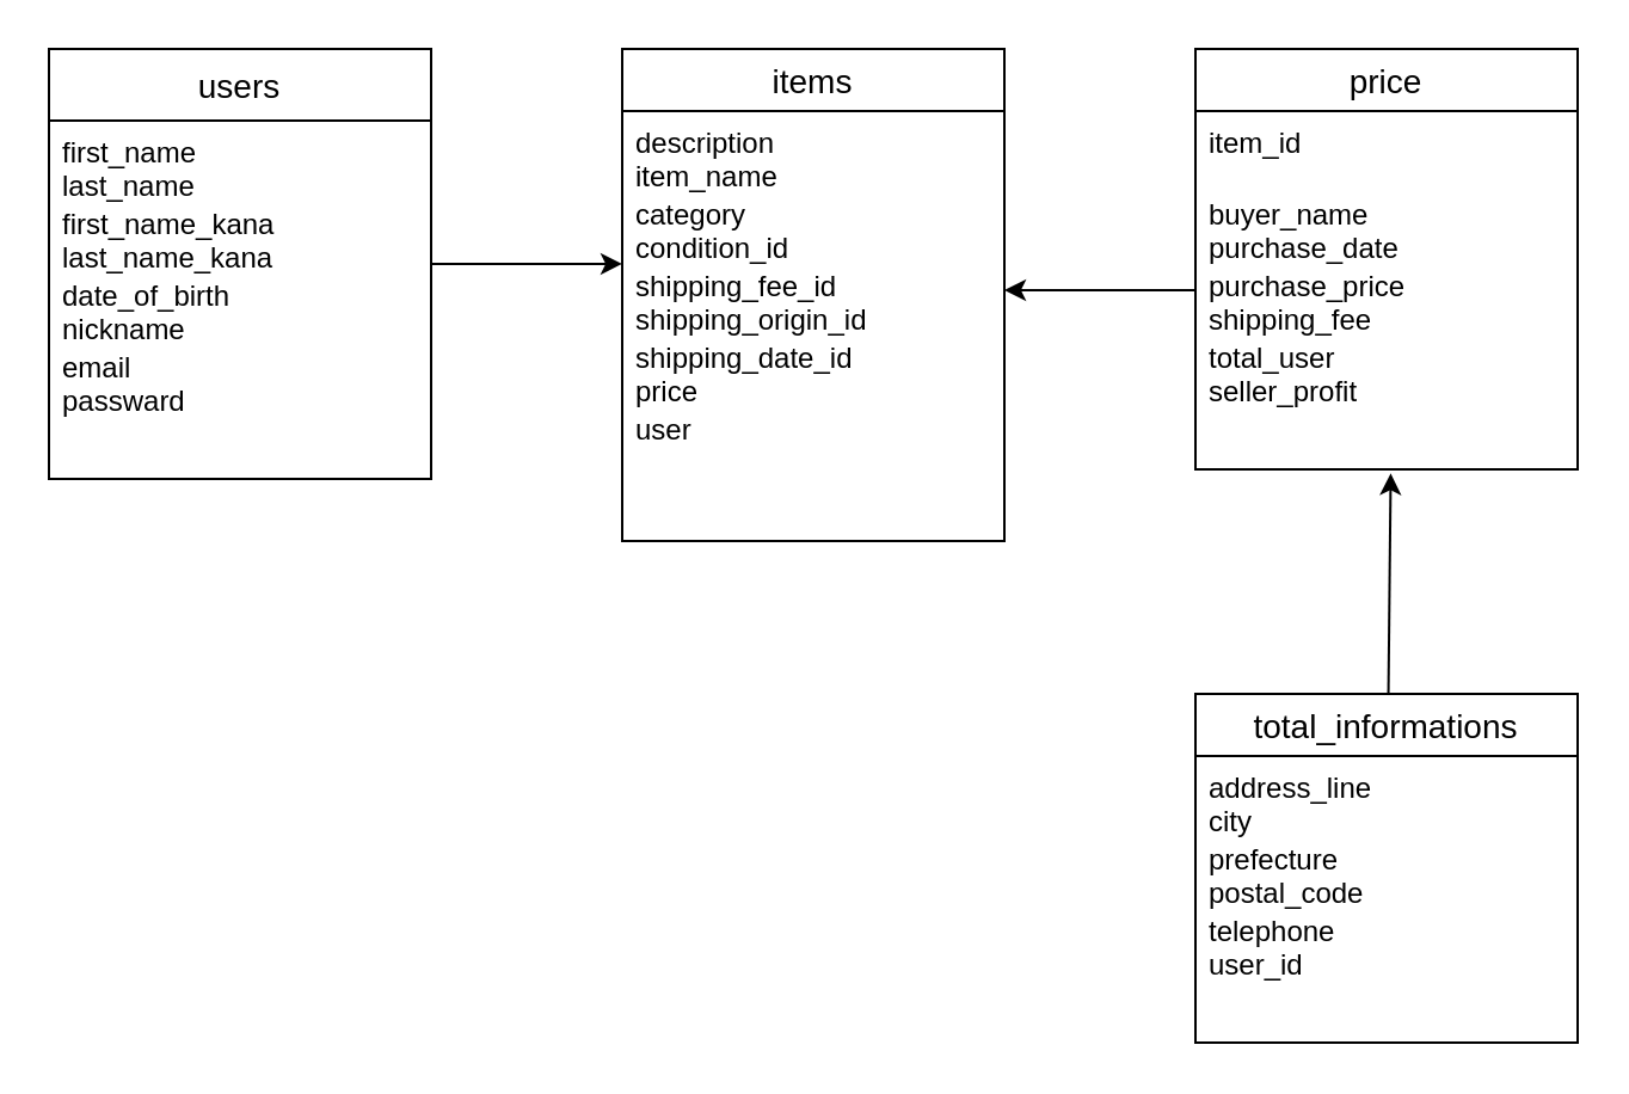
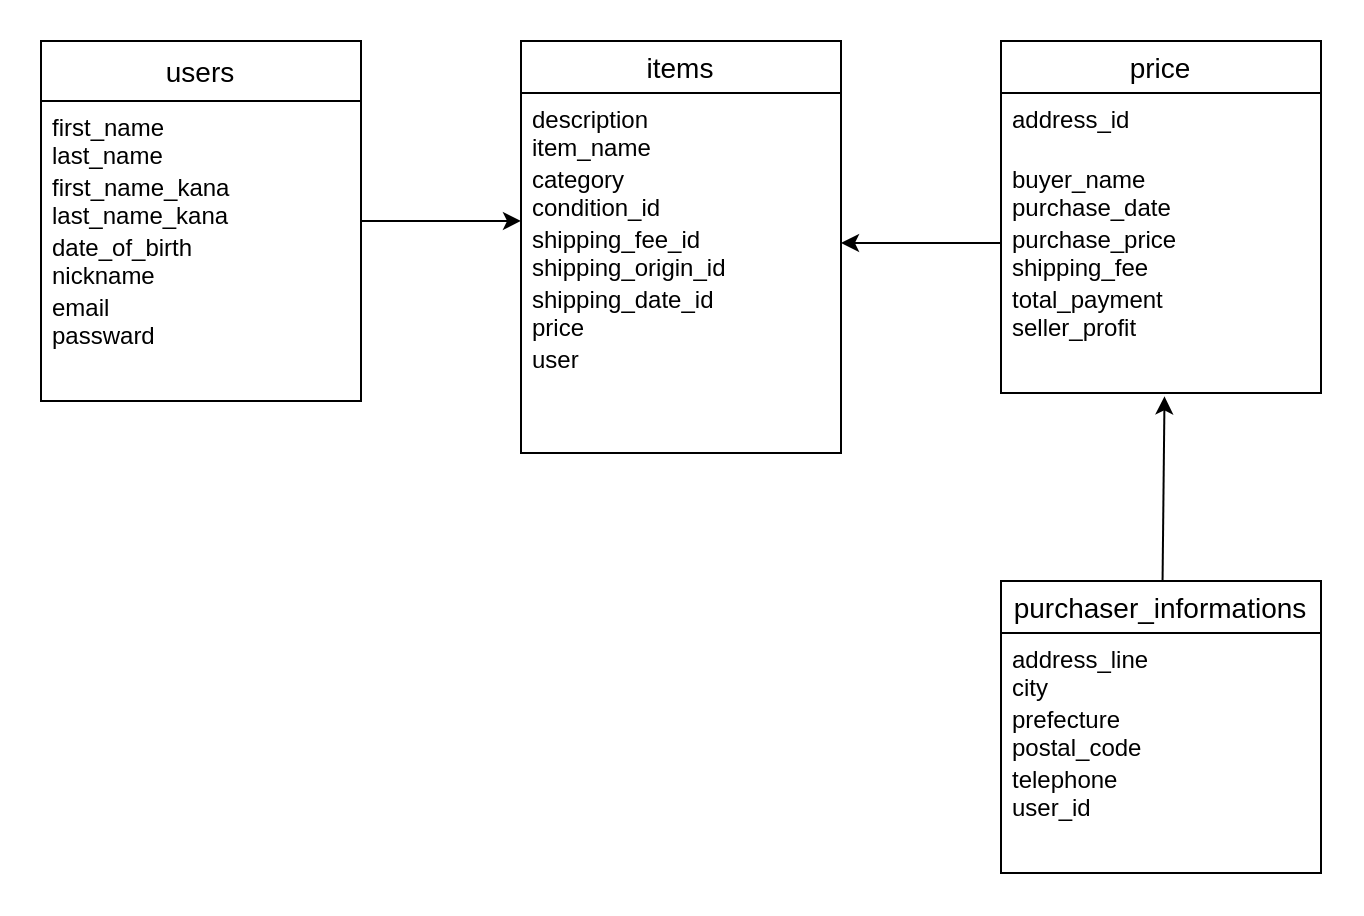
  <mxCell id="0" />
  <mxCell id="1" parent="0" />
  <mxCell id="2" value="" style="edgeStyle=none;html=1;rounded=0;" parent="1" edge="1"><mxGeometry relative="1" as="geometry"><mxPoint x="70" y="346" as="sourcePoint" /><mxPoint x="70" y="346" as="targetPoint" /></mxGeometry></mxCell>
  <mxCell id="3" style="html=1;entryX=0;entryY=0.133;entryDx=0;entryDy=0;entryPerimeter=0;" edge="1" parent="1" source="4" target="13"><mxGeometry relative="1" as="geometry" /></mxCell>
  <mxCell id="4" value="users" style="swimlane;fontStyle=0;childLayout=stackLayout;horizontal=1;startSize=30;horizontalStack=0;resizeParent=1;resizeParentMax=0;resizeLast=0;collapsible=1;marginBottom=0;align=center;fontSize=14;rounded=0;" vertex="1" parent="1"><mxGeometry x="20" y="20" width="160" height="180" as="geometry" /></mxCell>
  <mxCell id="5" value="first_name&#10;last_name&#10;first_name(kana)&#10;last_name(kana)&#10;" style="text;strokeColor=none;fillColor=none;spacingLeft=4;spacingRight=4;overflow=hidden;rotatable=0;points=[[0,0.5],[1,0.5]];portConstraint=eastwest;fontSize=12;rounded=0;" vertex="1" parent="4"><mxGeometry y="30" width="160" height="30" as="geometry" /></mxCell>
  <mxCell id="6" value="first_name_kana&#10;last_name_kana" style="text;strokeColor=none;fillColor=none;spacingLeft=4;spacingRight=4;overflow=hidden;rotatable=0;points=[[0,0.5],[1,0.5]];portConstraint=eastwest;fontSize=12;rounded=0;" vertex="1" parent="4"><mxGeometry y="60" width="160" height="30" as="geometry" /></mxCell>
  <mxCell id="7" value="date_of_birth&#10;nickname&#10;email&#10;passward" style="text;strokeColor=none;fillColor=none;spacingLeft=4;spacingRight=4;overflow=hidden;rotatable=0;points=[[0,0.5],[1,0.5]];portConstraint=eastwest;fontSize=12;rounded=0;" vertex="1" parent="4"><mxGeometry y="90" width="160" height="30" as="geometry" /></mxCell>
  <mxCell id="8" value="email&#10;passward" style="text;strokeColor=none;fillColor=none;spacingLeft=4;spacingRight=4;overflow=hidden;rotatable=0;points=[[0,0.5],[1,0.5]];portConstraint=eastwest;fontSize=12;rounded=0;" vertex="1" parent="4"><mxGeometry y="120" width="160" height="30" as="geometry" /></mxCell>
  <mxCell id="9" style="text;strokeColor=none;fillColor=none;spacingLeft=4;spacingRight=4;overflow=hidden;rotatable=0;points=[[0,0.5],[1,0.5]];portConstraint=eastwest;fontSize=12;rounded=0;" vertex="1" parent="4"><mxGeometry y="150" width="160" height="30" as="geometry" /></mxCell>
  <mxCell id="10" value="items" style="swimlane;fontStyle=0;childLayout=stackLayout;horizontal=1;startSize=26;horizontalStack=0;resizeParent=1;resizeParentMax=0;resizeLast=0;collapsible=1;marginBottom=0;align=center;fontSize=14;" vertex="1" parent="1"><mxGeometry x="260" y="20" width="160" height="206" as="geometry" /></mxCell>
  <mxCell id="11" value="description&#10;item_name&#10;" style="text;strokeColor=none;fillColor=none;spacingLeft=4;spacingRight=4;overflow=hidden;rotatable=0;points=[[0,0.5],[1,0.5]];portConstraint=eastwest;fontSize=12;" vertex="1" parent="10"><mxGeometry y="26" width="160" height="30" as="geometry" /></mxCell>
  <mxCell id="12" value="category&#10;condition_id" style="text;strokeColor=none;fillColor=none;spacingLeft=4;spacingRight=4;overflow=hidden;rotatable=0;points=[[0,0.5],[1,0.5]];portConstraint=eastwest;fontSize=12;" vertex="1" parent="10"><mxGeometry y="56" width="160" height="30" as="geometry" /></mxCell>
  <mxCell id="13" value="shipping_fee_id&#10;shipping_origin_id&#10;shipping_date_id&#10;price&#10;sales_profit" style="text;strokeColor=none;fillColor=none;spacingLeft=4;spacingRight=4;overflow=hidden;rotatable=0;points=[[0,0.5],[1,0.5]];portConstraint=eastwest;fontSize=12;" vertex="1" parent="10"><mxGeometry y="86" width="160" height="30" as="geometry" /></mxCell>
  <mxCell id="14" value="shipping_date_id&#10;price&#10;sales_profit" style="text;strokeColor=none;fillColor=none;spacingLeft=4;spacingRight=4;overflow=hidden;rotatable=0;points=[[0,0.5],[1,0.5]];portConstraint=eastwest;fontSize=12;" vertex="1" parent="10"><mxGeometry y="116" width="160" height="30" as="geometry" /></mxCell>
  <mxCell id="15" value="user" style="text;strokeColor=none;fillColor=none;spacingLeft=4;spacingRight=4;overflow=hidden;rotatable=0;points=[[0,0.5],[1,0.5]];portConstraint=eastwest;fontSize=12;" vertex="1" parent="10"><mxGeometry y="146" width="160" height="30" as="geometry" /></mxCell>
  <mxCell id="16" style="text;strokeColor=none;fillColor=none;spacingLeft=4;spacingRight=4;overflow=hidden;rotatable=0;points=[[0,0.5],[1,0.5]];portConstraint=eastwest;fontSize=12;" vertex="1" parent="10"><mxGeometry y="176" width="160" height="30" as="geometry" /></mxCell>
  <mxCell id="17" value="price" style="swimlane;fontStyle=0;childLayout=stackLayout;horizontal=1;startSize=26;horizontalStack=0;resizeParent=1;resizeParentMax=0;resizeLast=0;collapsible=1;marginBottom=0;align=center;fontSize=14;" vertex="1" parent="1"><mxGeometry x="500" y="20" width="160" height="176" as="geometry" /></mxCell>
- <mxCell id="18" value="item_id" style="text;strokeColor=none;fillColor=none;spacingLeft=4;spacingRight=4;overflow=hidden;rotatable=0;points=[[0,0.5],[1,0.5]];portConstraint=eastwest;fontSize=12;" vertex="1" parent="17"><mxGeometry y="26" width="160" height="30" as="geometry" /></mxCell>
+ <mxCell id="18" value="address_id" style="text;strokeColor=none;fillColor=none;spacingLeft=4;spacingRight=4;overflow=hidden;rotatable=0;points=[[0,0.5],[1,0.5]];portConstraint=eastwest;fontSize=12;" vertex="1" parent="17"><mxGeometry y="26" width="160" height="30" as="geometry" /></mxCell>
  <mxCell id="19" value="buyer_name&#10;purchase_date&#10;" style="text;strokeColor=none;fillColor=none;spacingLeft=4;spacingRight=4;overflow=hidden;rotatable=0;points=[[0,0.5],[1,0.5]];portConstraint=eastwest;fontSize=12;" vertex="1" parent="17"><mxGeometry y="56" width="160" height="30" as="geometry" /></mxCell>
  <mxCell id="20" value="purchase_price&#10;shipping_fee&#10;total_payment&#10;seller_profit" style="text;strokeColor=none;fillColor=none;spacingLeft=4;spacingRight=4;overflow=hidden;rotatable=0;points=[[0,0.5],[1,0.5]];portConstraint=eastwest;fontSize=12;" vertex="1" parent="17"><mxGeometry y="86" width="160" height="30" as="geometry" /></mxCell>
- <mxCell id="21" value="total_user&#10;seller_profit&#10;" style="text;strokeColor=none;fillColor=none;spacingLeft=4;spacingRight=4;overflow=hidden;rotatable=0;points=[[0,0.5],[1,0.5]];portConstraint=eastwest;fontSize=12;" vertex="1" parent="17"><mxGeometry y="116" width="160" height="30" as="geometry" /></mxCell>
+ <mxCell id="21" value="total_payment&#10;seller_profit&#10;" style="text;strokeColor=none;fillColor=none;spacingLeft=4;spacingRight=4;overflow=hidden;rotatable=0;points=[[0,0.5],[1,0.5]];portConstraint=eastwest;fontSize=12;" vertex="1" parent="17"><mxGeometry y="116" width="160" height="30" as="geometry" /></mxCell>
  <mxCell id="22" style="text;strokeColor=none;fillColor=none;spacingLeft=4;spacingRight=4;overflow=hidden;rotatable=0;points=[[0,0.5],[1,0.5]];portConstraint=eastwest;fontSize=12;" vertex="1" parent="17"><mxGeometry y="146" width="160" height="30" as="geometry" /></mxCell>
  <mxCell id="23" style="edgeStyle=none;html=1;entryX=0.511;entryY=1.056;entryDx=0;entryDy=0;entryPerimeter=0;" edge="1" parent="1" source="24" target="22"><mxGeometry relative="1" as="geometry" /></mxCell>
- <mxCell id="24" value="total_informations" style="swimlane;fontStyle=0;childLayout=stackLayout;horizontal=1;startSize=26;horizontalStack=0;resizeParent=1;resizeParentMax=0;resizeLast=0;collapsible=1;marginBottom=0;align=center;fontSize=14;" vertex="1" parent="1"><mxGeometry x="500" y="290" width="160" height="146" as="geometry" /></mxCell>
+ <mxCell id="24" value="purchaser_informations" style="swimlane;fontStyle=0;childLayout=stackLayout;horizontal=1;startSize=26;horizontalStack=0;resizeParent=1;resizeParentMax=0;resizeLast=0;collapsible=1;marginBottom=0;align=center;fontSize=14;" vertex="1" parent="1"><mxGeometry x="500" y="290" width="160" height="146" as="geometry" /></mxCell>
  <mxCell id="25" value="address_line&#10;city&#10;" style="text;strokeColor=none;fillColor=none;spacingLeft=4;spacingRight=4;overflow=hidden;rotatable=0;points=[[0,0.5],[1,0.5]];portConstraint=eastwest;fontSize=12;" vertex="1" parent="24"><mxGeometry y="26" width="160" height="30" as="geometry" /></mxCell>
  <mxCell id="26" value="prefecture&#10;postal_code" style="text;strokeColor=none;fillColor=none;spacingLeft=4;spacingRight=4;overflow=hidden;rotatable=0;points=[[0,0.5],[1,0.5]];portConstraint=eastwest;fontSize=12;" vertex="1" parent="24"><mxGeometry y="56" width="160" height="30" as="geometry" /></mxCell>
  <mxCell id="27" value="telephone&#10;user_id" style="text;strokeColor=none;fillColor=none;spacingLeft=4;spacingRight=4;overflow=hidden;rotatable=0;points=[[0,0.5],[1,0.5]];portConstraint=eastwest;fontSize=12;" vertex="1" parent="24"><mxGeometry y="86" width="160" height="30" as="geometry" /></mxCell>
  <mxCell id="28" style="text;strokeColor=none;fillColor=none;spacingLeft=4;spacingRight=4;overflow=hidden;rotatable=0;points=[[0,0.5],[1,0.5]];portConstraint=eastwest;fontSize=12;" vertex="1" parent="24"><mxGeometry y="116" width="160" height="30" as="geometry" /></mxCell>
  <mxCell id="29" style="edgeStyle=none;html=1;exitX=0;exitY=0.5;exitDx=0;exitDy=0;entryX=1;entryY=0.5;entryDx=0;entryDy=0;" edge="1" parent="1" source="20" target="13"><mxGeometry relative="1" as="geometry" /></mxCell>
